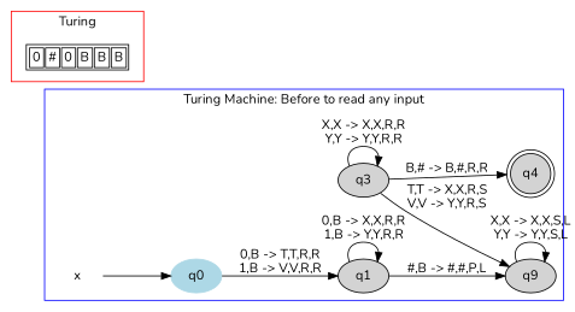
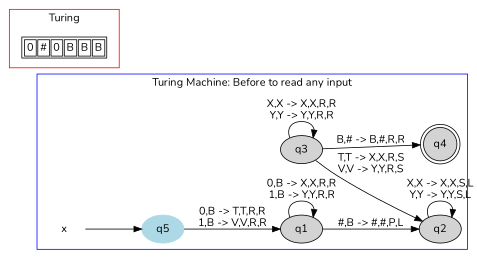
  digraph {
    fontname=Nunito
    rankdir=LR
    node [fontname=Nunito style=filled]
    edge [fontname=Nunito]
-   q0 [color=lightblue]
+   q0 [color=lightblue label=q5]
    q1
-   q2 [label=q9]
+   q2
    q3
    q4 [shape=doublecircle]
    x [color=white]
    n7 [label=<<TABLE> <TR> <TD><FONT>0</FONT></TD> <TD><FONT>#</FONT></TD> <TD><FONT>0</FONT></TD> <TD><FONT>B</FONT></TD> <TD><FONT>B</FONT></TD> <TD><FONT>B</FONT></TD> </TR> </TABLE>> shape=plaintext style=""]
    subgraph cluster_1 {
      color=blue
      label="Turing Machine: Before to read any input"
      q0
      q1
      q2
      q3
      q4
      x
    }
    subgraph cluster_2 {
      color=red
      label=Turing
      n7
    }
    q0 -> q1 [label="0,B -> T,T,R,R\n1,B -> V,V,R,R"]
    q1 -> q1 [label="0,B -> X,X,R,R\n1,B -> Y,Y,R,R"]
    q1 -> q2 [label="#,B -> #,#,P,L"]
    q2 -> q2 [label="X,X -> X,X,S,L\nY,Y -> Y,Y,S,L"]
    q3 -> q2 [label="T,T -> X,X,R,S\nV,V -> Y,Y,R,S"]
    q3 -> q3 [label="X,X -> X,X,R,R\nY,Y -> Y,Y,R,R"]
    q3 -> q4 [label="B,# -> B,#,R,R"]
    x -> q0
  }
